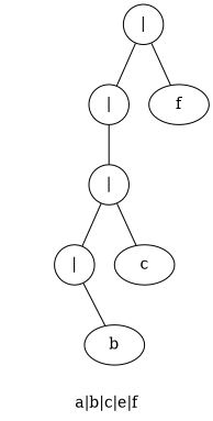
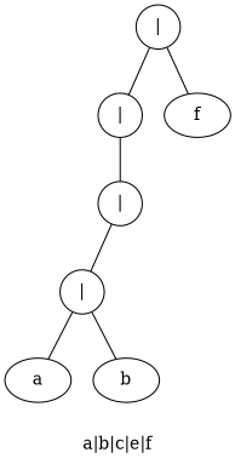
  digraph {
    label="a|b|c|e|f"
    edge [dir=none]
+   n1 [label=a]
    n2 [label=b]
    n3 [label="|" shape=circle]
-   n4 [label=c]
    n5 [label="|" shape=circle]
    n6 [label="|" shape=circle]
    n7 [label=f]
    n8 [label="|" shape=circle]
+   n3 -> n1
    n3 -> n2
    n5 -> n3
-   n5 -> n4
    n6 -> n5
    n8 -> n6
    n8 -> n7
  }
